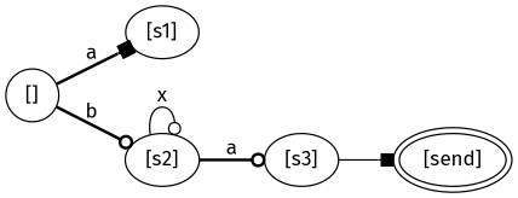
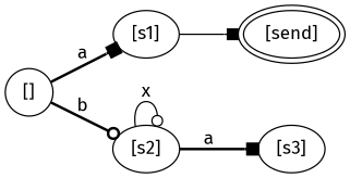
  digraph {
    fontname="Fira Sans"
    rankdir=LR
    node [fontname="Fira Sans"]
    edge [arrowhead=odot fontname="Fira Sans" style=bold]
    n1 [label="[]" width=0.5]
    n2 [label="[s1]" width=0.5]
    n3 [label="[s2]" width=0.5]
    n4 [label="[s3]" width=0.5]
    n5 [label="[send]" peripheries=2 width=0.5]
    n1 -> n2 [arrowhead=box label=a]
    n1 -> n3 [label=b]
    n3 -> n3 [label=x style=solid]
-   n3 -> n4 [label=a]
-   n4 -> n5 [arrowhead=box style=solid]
+   n3 -> n4 [arrowhead=box label=a]
+   n2 -> n5 [arrowhead=box style=solid]
  }
